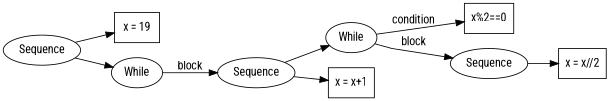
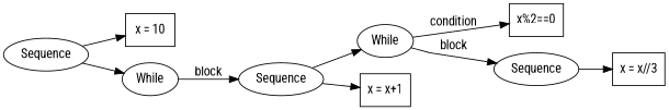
  digraph {
    fontname="Roboto Condensed"
    rankdir=LR
    splines=polyline
    node [fontname="Roboto Condensed"]
    edge [fontname="Roboto Condensed"]
    n1 [label=Sequence]
-   n2 [label="x = 19" shape=box]
+   n2 [label="x = 10" shape=box]
    n3 [label=While]
    n4 [label=Sequence]
    n5 [label=While]
    n6 [label="x = x+1" shape=box]
    n7 [label="x%2==0" shape=box]
    n8 [label=Sequence]
-   n9 [label="x = x//2" shape=box]
+   n9 [label="x = x//3" shape=box]
    n1 -> n2
    n1 -> n3
    n3 -> n4 [label=block]
    n4 -> n5
    n4 -> n6
    n5 -> n7 [label=condition]
    n5 -> n8 [label=block]
    n8 -> n9
  }
